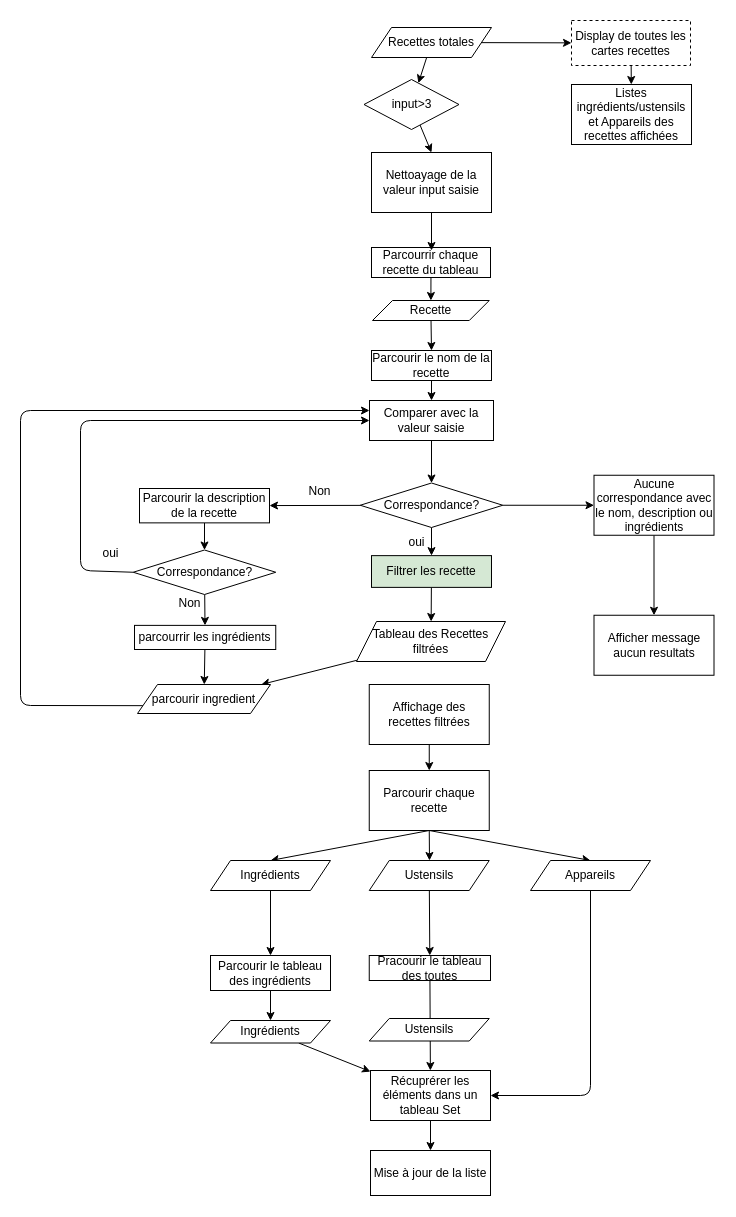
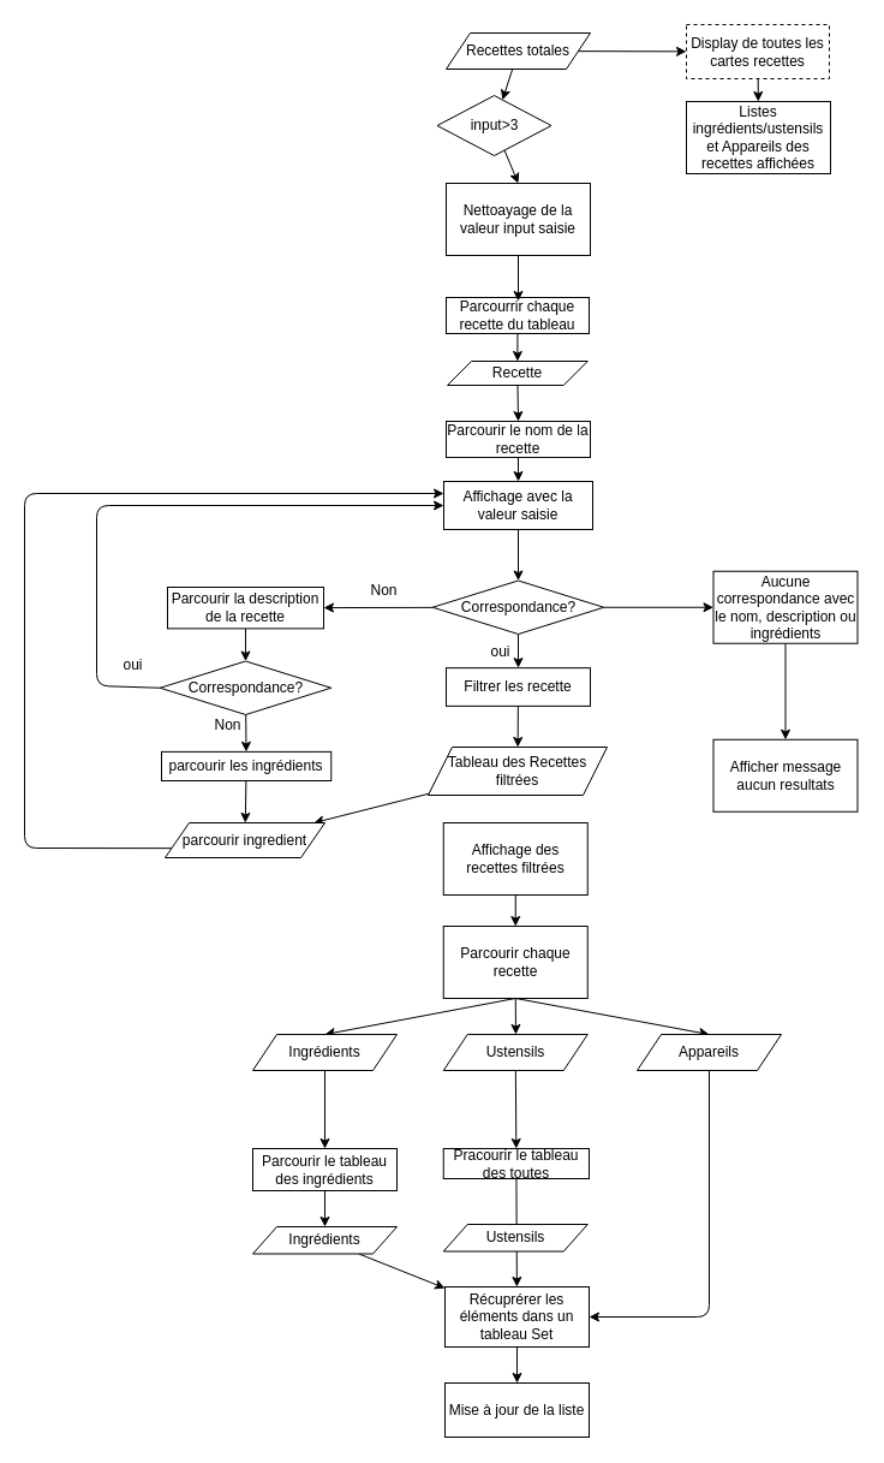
  <mxCell id="0" />
  <mxCell id="1" parent="0" />
  <mxCell id="2" value="" style="edgeStyle=none;html=1;" edge="1" parent="1" source="3" target="39"><mxGeometry relative="1" as="geometry" /></mxCell>
- <mxCell id="3" value="parcourrir les ingrédients" style="whiteSpace=wrap;html=1;" vertex="1" parent="1"><mxGeometry x="134" y="624.88" width="141.25" height="24.12" as="geometry" /></mxCell>
+ <mxCell id="3" value="parcourir les ingrédients" style="whiteSpace=wrap;html=1;" vertex="1" parent="1"><mxGeometry x="134" y="624.88" width="141.25" height="24.12" as="geometry" /></mxCell>
  <mxCell id="4" value="" style="edgeStyle=none;html=1;" edge="1" parent="1" source="6" target="8"><mxGeometry relative="1" as="geometry" /></mxCell>
  <mxCell id="5" value="" style="edgeStyle=none;html=1;" edge="1" parent="1" source="6" target="32"><mxGeometry relative="1" as="geometry" /></mxCell>
  <mxCell id="6" value="Recettes totales" style="shape=parallelogram;perimeter=parallelogramPerimeter;whiteSpace=wrap;html=1;fixedSize=1;" vertex="1" parent="1"><mxGeometry x="371" y="27" width="120" height="30" as="geometry" /></mxCell>
  <mxCell id="7" value="" style="edgeStyle=none;html=1;entryX=0.5;entryY=0;entryDx=0;entryDy=0;" edge="1" parent="1" source="8" target="41"><mxGeometry relative="1" as="geometry" /></mxCell>
  <mxCell id="8" value="input&amp;gt;3" style="rhombus;whiteSpace=wrap;html=1;" vertex="1" parent="1"><mxGeometry x="363.5" y="79" width="95" height="50" as="geometry" /></mxCell>
  <mxCell id="9" value="" style="edgeStyle=none;html=1;" edge="1" parent="1" target="15"><mxGeometry relative="1" as="geometry"><mxPoint x="431" y="431" as="sourcePoint" /></mxGeometry></mxCell>
  <mxCell id="10" value="" style="edgeStyle=none;html=1;" edge="1" parent="1" source="11" target="42"><mxGeometry relative="1" as="geometry" /></mxCell>
  <mxCell id="11" value="Parcourir le nom de la recette" style="whiteSpace=wrap;html=1;" vertex="1" parent="1"><mxGeometry x="371" y="350" width="120" height="30" as="geometry" /></mxCell>
  <mxCell id="12" value="" style="edgeStyle=none;html=1;" edge="1" parent="1" source="15" target="17"><mxGeometry relative="1" as="geometry" /></mxCell>
  <mxCell id="13" value="" style="edgeStyle=none;html=1;" edge="1" parent="1" source="15" target="20"><mxGeometry relative="1" as="geometry" /></mxCell>
  <mxCell id="14" value="" style="edgeStyle=none;html=1;" edge="1" parent="1" source="15" target="44"><mxGeometry relative="1" as="geometry" /></mxCell>
  <mxCell id="15" value="Correspondance?" style="rhombus;whiteSpace=wrap;html=1;" vertex="1" parent="1"><mxGeometry x="359.75" y="482.5" width="142.5" height="44.5" as="geometry" /></mxCell>
  <mxCell id="16" value="" style="edgeStyle=none;html=1;" edge="1" parent="1" source="17" target="28"><mxGeometry relative="1" as="geometry" /></mxCell>
- <mxCell id="17" value="Filtrer les recette" style="whiteSpace=wrap;html=1;fillColor=#d5e8d4;" vertex="1" parent="1"><mxGeometry x="371" y="555.13" width="120" height="31.75" as="geometry" /></mxCell>
+ <mxCell id="17" value="Filtrer les recette" style="whiteSpace=wrap;html=1;" vertex="1" parent="1"><mxGeometry x="371" y="555.13" width="120" height="31.75" as="geometry" /></mxCell>
  <mxCell id="18" value="oui" style="text;html=1;align=center;verticalAlign=middle;resizable=0;points=[];autosize=1;strokeColor=none;fillColor=none;" vertex="1" parent="1"><mxGeometry x="396" y="527" width="40" height="30" as="geometry" /></mxCell>
  <mxCell id="19" value="" style="edgeStyle=none;html=1;" edge="1" parent="1" source="20" target="24"><mxGeometry relative="1" as="geometry" /></mxCell>
  <mxCell id="20" value="Parcourir la description de la recette" style="whiteSpace=wrap;html=1;" vertex="1" parent="1"><mxGeometry x="139" y="488" width="130" height="34.37" as="geometry" /></mxCell>
  <mxCell id="21" value="Non" style="text;html=1;align=center;verticalAlign=middle;resizable=0;points=[];autosize=1;strokeColor=none;fillColor=none;" vertex="1" parent="1"><mxGeometry x="164" y="588" width="50" height="30" as="geometry" /></mxCell>
  <mxCell id="22" value="" style="edgeStyle=none;html=1;" edge="1" parent="1" source="24" target="3"><mxGeometry relative="1" as="geometry" /></mxCell>
  <mxCell id="23" style="edgeStyle=none;html=1;exitX=0;exitY=0.5;exitDx=0;exitDy=0;entryX=0;entryY=0.5;entryDx=0;entryDy=0;" edge="1" parent="1" source="24" target="42"><mxGeometry relative="1" as="geometry"><mxPoint x="80" y="420" as="targetPoint" /><Array as="points"><mxPoint x="80" y="570" /><mxPoint x="80" y="420" /></Array></mxGeometry></mxCell>
  <mxCell id="24" value="Correspondance?" style="rhombus;whiteSpace=wrap;html=1;" vertex="1" parent="1"><mxGeometry x="132.75" y="549.5" width="142.5" height="44.5" as="geometry" /></mxCell>
  <mxCell id="25" value="oui" style="text;html=1;align=center;verticalAlign=middle;resizable=0;points=[];autosize=1;strokeColor=none;fillColor=none;" vertex="1" parent="1"><mxGeometry x="90" y="537.5" width="40" height="30" as="geometry" /></mxCell>
  <mxCell id="26" value="Non" style="text;html=1;align=center;verticalAlign=middle;resizable=0;points=[];autosize=1;strokeColor=none;fillColor=none;" vertex="1" parent="1"><mxGeometry x="294" y="476" width="50" height="30" as="geometry" /></mxCell>
  <mxCell id="27" value="" style="edgeStyle=none;html=1;" edge="1" parent="1" source="28" target="39"><mxGeometry relative="1" as="geometry" /></mxCell>
  <mxCell id="28" value="Tableau des Recettes filtrées" style="shape=parallelogram;perimeter=parallelogramPerimeter;whiteSpace=wrap;html=1;fixedSize=1;" vertex="1" parent="1"><mxGeometry x="356" y="621" width="149" height="40" as="geometry" /></mxCell>
  <mxCell id="29" value="" style="edgeStyle=none;html=1;" edge="1" parent="1" source="30" target="49"><mxGeometry relative="1" as="geometry" /></mxCell>
  <mxCell id="30" value="Affichage des recettes filtrées" style="whiteSpace=wrap;html=1;" vertex="1" parent="1"><mxGeometry x="368.75" y="684" width="120" height="60" as="geometry" /></mxCell>
  <mxCell id="31" value="" style="edgeStyle=none;html=1;" edge="1" parent="1" source="32" target="33"><mxGeometry relative="1" as="geometry" /></mxCell>
  <mxCell id="32" value="Display de toutes les cartes recettes" style="whiteSpace=wrap;html=1;dashed=1;" vertex="1" parent="1"><mxGeometry x="571" y="20" width="119" height="45" as="geometry" /></mxCell>
  <mxCell id="33" value="Listes ingrédients/ustensils et Appareils des recettes affichées" style="whiteSpace=wrap;html=1;" vertex="1" parent="1"><mxGeometry x="571" y="84" width="120" height="60" as="geometry" /></mxCell>
  <mxCell id="34" value="" style="edgeStyle=none;html=1;" edge="1" parent="1" source="35" target="37"><mxGeometry relative="1" as="geometry" /></mxCell>
  <mxCell id="35" value="Parcourrir chaque recette du tableau" style="whiteSpace=wrap;html=1;" vertex="1" parent="1"><mxGeometry x="371" y="247" width="119" height="30" as="geometry" /></mxCell>
  <mxCell id="36" value="" style="edgeStyle=none;html=1;" edge="1" parent="1" source="37"><mxGeometry relative="1" as="geometry"><mxPoint x="431" y="350" as="targetPoint" /></mxGeometry></mxCell>
  <mxCell id="37" value="Recette" style="shape=parallelogram;perimeter=parallelogramPerimeter;whiteSpace=wrap;html=1;fixedSize=1;" vertex="1" parent="1"><mxGeometry x="372" y="300" width="116.75" height="20" as="geometry" /></mxCell>
  <mxCell id="38" style="edgeStyle=none;html=1;exitX=0;exitY=0.75;exitDx=0;exitDy=0;entryX=0;entryY=0.25;entryDx=0;entryDy=0;" edge="1" parent="1" source="39" target="42"><mxGeometry relative="1" as="geometry"><Array as="points"><mxPoint x="20" y="705" /><mxPoint x="20" y="410" /></Array></mxGeometry></mxCell>
  <mxCell id="39" value="parcourir ingredient" style="shape=parallelogram;perimeter=parallelogramPerimeter;whiteSpace=wrap;html=1;fixedSize=1;" vertex="1" parent="1"><mxGeometry x="137" y="684" width="133" height="29" as="geometry" /></mxCell>
  <mxCell id="40" value="" style="edgeStyle=none;html=1;" edge="1" parent="1" source="41"><mxGeometry relative="1" as="geometry"><mxPoint x="431" y="250" as="targetPoint" /></mxGeometry></mxCell>
  <mxCell id="41" value="Nettoayage de la valeur input saisie" style="whiteSpace=wrap;html=1;" vertex="1" parent="1"><mxGeometry x="371" y="152" width="120" height="60" as="geometry" /></mxCell>
- <mxCell id="42" value="Comparer avec la valeur saisie" style="whiteSpace=wrap;html=1;" vertex="1" parent="1"><mxGeometry x="369" y="400" width="124" height="40" as="geometry" /></mxCell>
+ <mxCell id="42" value="Affichage avec la valeur saisie" style="whiteSpace=wrap;html=1;" vertex="1" parent="1"><mxGeometry x="369" y="400" width="124" height="40" as="geometry" /></mxCell>
  <mxCell id="43" value="" style="edgeStyle=none;html=1;" edge="1" parent="1" source="44" target="45"><mxGeometry relative="1" as="geometry" /></mxCell>
  <mxCell id="44" value="Aucune correspondance avec le nom, description ou ingrédients" style="whiteSpace=wrap;html=1;" vertex="1" parent="1"><mxGeometry x="593.5" y="474.75" width="120" height="60" as="geometry" /></mxCell>
  <mxCell id="45" value="Afficher message aucun resultats" style="whiteSpace=wrap;html=1;" vertex="1" parent="1"><mxGeometry x="593.5" y="614.75" width="120" height="60" as="geometry" /></mxCell>
  <mxCell id="46" style="edgeStyle=none;html=1;exitX=0.5;exitY=1;exitDx=0;exitDy=0;" edge="1" parent="1" source="49"><mxGeometry relative="1" as="geometry"><mxPoint x="270" y="860" as="targetPoint" /></mxGeometry></mxCell>
  <mxCell id="47" style="edgeStyle=none;html=1;exitX=0.5;exitY=1;exitDx=0;exitDy=0;" edge="1" parent="1" source="49"><mxGeometry relative="1" as="geometry"><mxPoint x="429" y="860" as="targetPoint" /></mxGeometry></mxCell>
  <mxCell id="48" style="edgeStyle=none;html=1;exitX=0.5;exitY=1;exitDx=0;exitDy=0;" edge="1" parent="1" source="49"><mxGeometry relative="1" as="geometry"><mxPoint x="590" y="860" as="targetPoint" /></mxGeometry></mxCell>
  <mxCell id="49" value="Parcourir chaque recette" style="whiteSpace=wrap;html=1;" vertex="1" parent="1"><mxGeometry x="368.75" y="770" width="120" height="60" as="geometry" /></mxCell>
  <mxCell id="50" value="" style="edgeStyle=none;html=1;" edge="1" parent="1" source="51" target="59"><mxGeometry relative="1" as="geometry" /></mxCell>
  <mxCell id="51" value="Ingrédients" style="shape=parallelogram;perimeter=parallelogramPerimeter;whiteSpace=wrap;html=1;fixedSize=1;" vertex="1" parent="1"><mxGeometry x="210" y="860" width="120" height="30" as="geometry" /></mxCell>
  <mxCell id="52" value="" style="edgeStyle=none;html=1;" edge="1" parent="1" source="53" target="57"><mxGeometry relative="1" as="geometry" /></mxCell>
  <mxCell id="53" value="Ustensils" style="shape=parallelogram;perimeter=parallelogramPerimeter;whiteSpace=wrap;html=1;fixedSize=1;" vertex="1" parent="1"><mxGeometry x="368.75" y="860" width="120" height="30" as="geometry" /></mxCell>
  <mxCell id="54" value="" style="edgeStyle=none;html=1;entryX=1;entryY=0.5;entryDx=0;entryDy=0;" edge="1" parent="1" source="55" target="63"><mxGeometry relative="1" as="geometry"><mxPoint x="590" y="955" as="targetPoint" /><Array as="points"><mxPoint x="590" y="1095" /></Array></mxGeometry></mxCell>
  <mxCell id="55" value="Appareils" style="shape=parallelogram;perimeter=parallelogramPerimeter;whiteSpace=wrap;html=1;fixedSize=1;" vertex="1" parent="1"><mxGeometry x="530" y="860" width="120" height="30" as="geometry" /></mxCell>
  <mxCell id="56" value="" style="edgeStyle=none;html=1;" edge="1" parent="1" source="57" target="63"><mxGeometry relative="1" as="geometry" /></mxCell>
  <mxCell id="57" value="Pracourir le tableau des toutes" style="whiteSpace=wrap;html=1;" vertex="1" parent="1"><mxGeometry x="368.75" y="955" width="121.25" height="25" as="geometry" /></mxCell>
  <mxCell id="58" value="" style="edgeStyle=none;html=1;" edge="1" parent="1" source="59" target="61"><mxGeometry relative="1" as="geometry" /></mxCell>
  <mxCell id="59" value="Parcourir le tableau des ingrédients" style="whiteSpace=wrap;html=1;" vertex="1" parent="1"><mxGeometry x="210" y="955" width="120" height="35" as="geometry" /></mxCell>
  <mxCell id="60" value="" style="edgeStyle=none;html=1;" edge="1" parent="1" source="61" target="63"><mxGeometry relative="1" as="geometry" /></mxCell>
  <mxCell id="61" value="Ingrédients" style="shape=parallelogram;perimeter=parallelogramPerimeter;whiteSpace=wrap;html=1;fixedSize=1;" vertex="1" parent="1"><mxGeometry x="210" y="1020" width="120" height="22.5" as="geometry" /></mxCell>
  <mxCell id="62" value="" style="edgeStyle=none;html=1;" edge="1" parent="1" source="63" target="64"><mxGeometry relative="1" as="geometry" /></mxCell>
  <mxCell id="63" value="Récuprérer les éléments dans un tableau Set" style="whiteSpace=wrap;html=1;" vertex="1" parent="1"><mxGeometry x="370" y="1070" width="120" height="50" as="geometry" /></mxCell>
  <mxCell id="64" value="Mise à jour de la liste" style="whiteSpace=wrap;html=1;" vertex="1" parent="1"><mxGeometry x="370" y="1150" width="120" height="45" as="geometry" /></mxCell>
  <mxCell id="65" value="Ustensils" style="shape=parallelogram;perimeter=parallelogramPerimeter;whiteSpace=wrap;html=1;fixedSize=1;" vertex="1" parent="1"><mxGeometry x="368.75" y="1018" width="120" height="22.5" as="geometry" /></mxCell>
